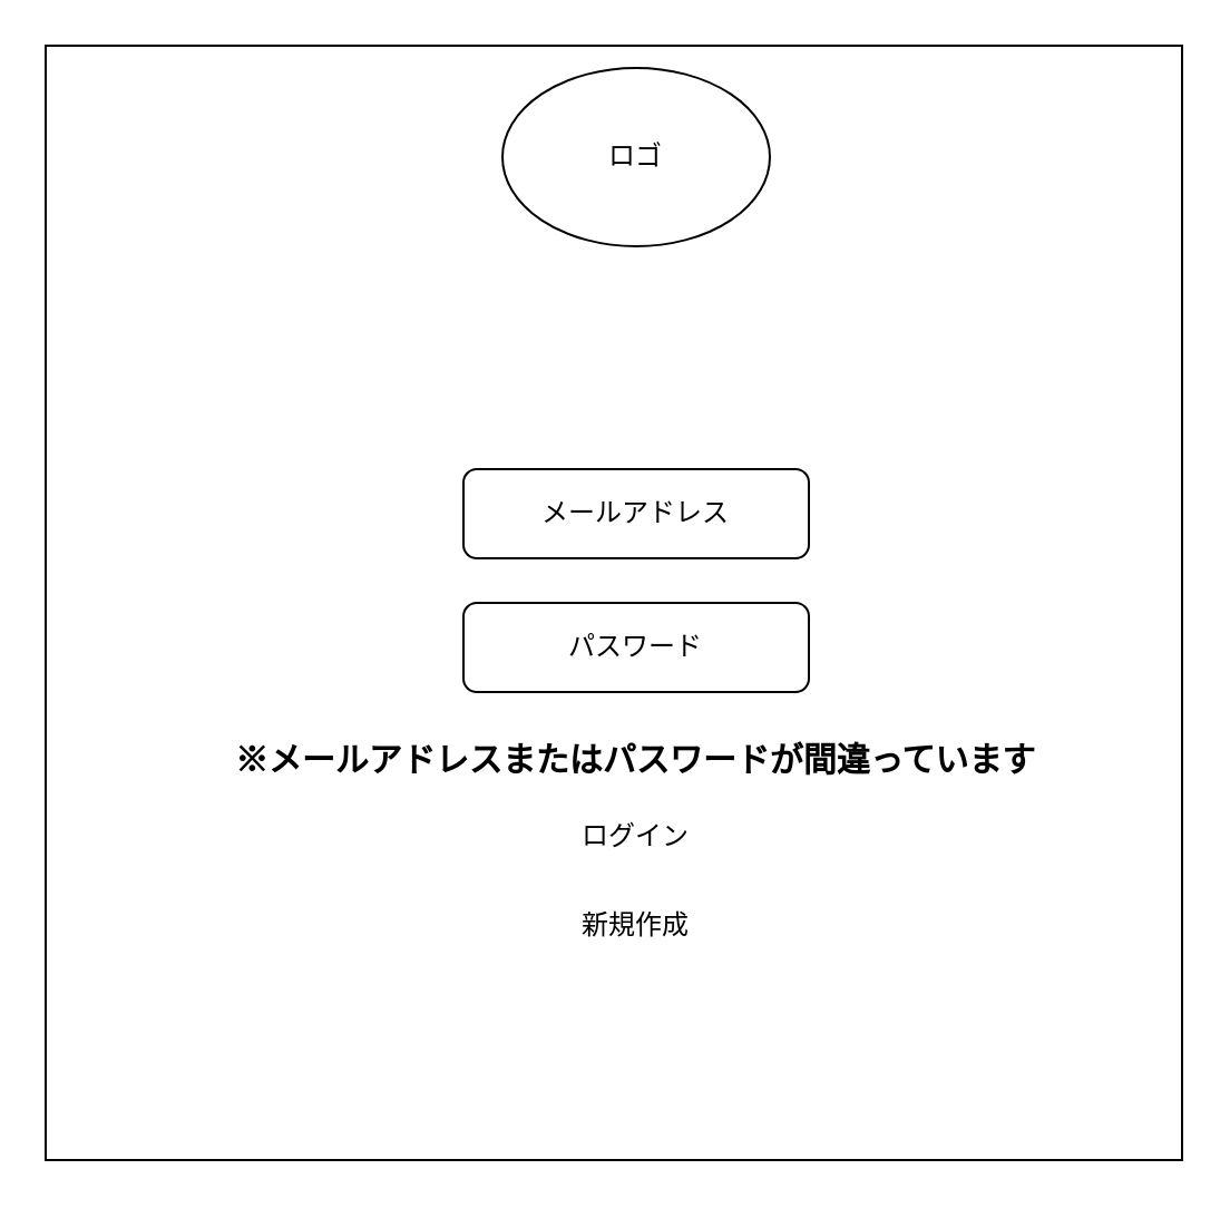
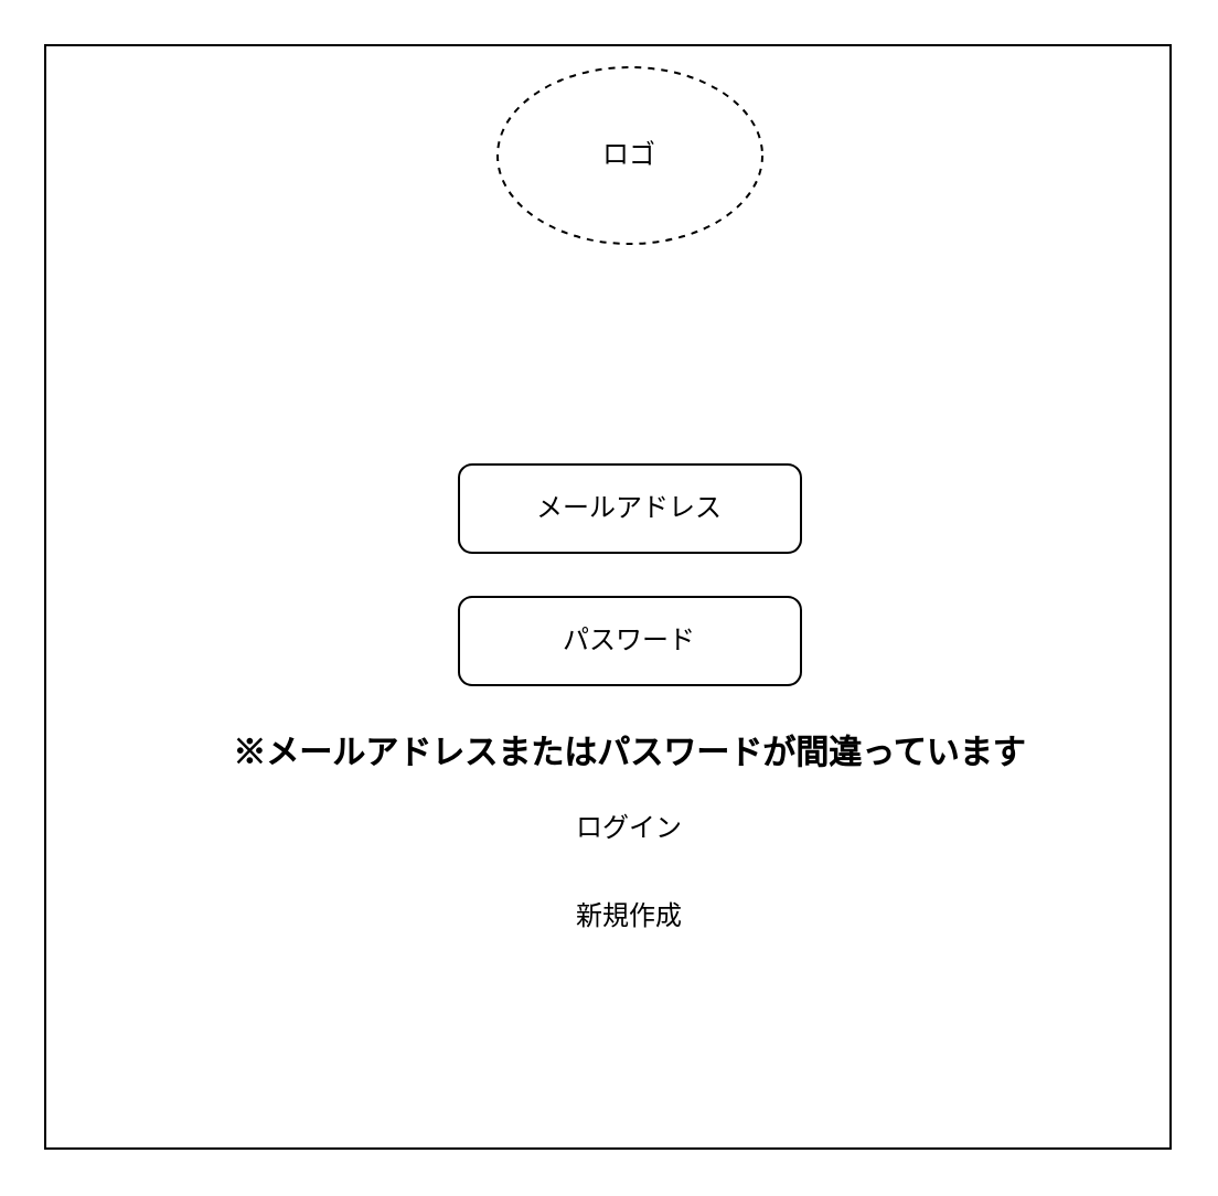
  <mxCell id="0" />
  <mxCell id="1" parent="0" />
  <mxCell id="2" value="" style="rounded=0;whiteSpace=wrap;html=1;" parent="1" vertex="1"><mxGeometry x="20" y="20" width="510" height="500" as="geometry" /></mxCell>
  <mxCell id="3" value="" style="rounded=1;whiteSpace=wrap;html=1;labelBackgroundColor=none;fillColor=none;gradientColor=none;" parent="1" vertex="1"><mxGeometry x="207.5" y="210" width="155" height="40" as="geometry" /></mxCell>
  <mxCell id="4" value="" style="rounded=1;whiteSpace=wrap;html=1;labelBackgroundColor=none;fillColor=none;gradientColor=none;" parent="1" vertex="1"><mxGeometry x="207.5" y="270" width="155" height="40" as="geometry" /></mxCell>
  <mxCell id="5" value="ログイン" style="text;html=1;strokeColor=none;fillColor=none;align=center;verticalAlign=middle;whiteSpace=wrap;rounded=0;labelBackgroundColor=none;" parent="1" vertex="1"><mxGeometry x="215" y="350" width="140" height="50" as="geometry" /></mxCell>
  <mxCell id="6" value="新規作成" style="text;html=1;strokeColor=none;fillColor=none;align=center;verticalAlign=middle;whiteSpace=wrap;rounded=0;labelBackgroundColor=none;" parent="1" vertex="1"><mxGeometry x="215" y="390" width="140" height="50" as="geometry" /></mxCell>
  <mxCell id="7" value="&lt;font style=&quot;vertical-align: inherit&quot;&gt;&lt;font style=&quot;vertical-align: inherit&quot;&gt;&lt;font style=&quot;vertical-align: inherit&quot;&gt;&lt;font style=&quot;vertical-align: inherit&quot;&gt;メールアドレス&lt;/font&gt;&lt;/font&gt;&lt;/font&gt;&lt;/font&gt;" style="text;html=1;strokeColor=none;fillColor=none;align=center;verticalAlign=middle;whiteSpace=wrap;rounded=0;labelBackgroundColor=none;" parent="1" vertex="1"><mxGeometry x="215" y="200" width="140" height="60" as="geometry" /></mxCell>
  <mxCell id="8" value="パスワード" style="text;html=1;strokeColor=none;fillColor=none;align=center;verticalAlign=middle;whiteSpace=wrap;rounded=0;labelBackgroundColor=none;" parent="1" vertex="1"><mxGeometry x="215" y="260" width="140" height="60" as="geometry" /></mxCell>
- <mxCell id="9" value="ロゴ" style="ellipse;whiteSpace=wrap;html=1;" parent="1" vertex="1"><mxGeometry x="225" y="30" width="120" height="80" as="geometry" /></mxCell>
+ <mxCell id="9" value="ロゴ" style="ellipse;whiteSpace=wrap;html=1;dashed=1;" parent="1" vertex="1"><mxGeometry x="225" y="30" width="120" height="80" as="geometry" /></mxCell>
  <mxCell id="10" value="&lt;font style=&quot;vertical-align: inherit&quot;&gt;&lt;font style=&quot;vertical-align: inherit&quot;&gt;&lt;font style=&quot;vertical-align: inherit&quot;&gt;&lt;font style=&quot;vertical-align: inherit&quot;&gt;&lt;font style=&quot;vertical-align: inherit&quot;&gt;&lt;font style=&quot;vertical-align: inherit&quot;&gt;※メールアドレスまたはパスワードが間違っています&lt;/font&gt;&lt;/font&gt;&lt;/font&gt;&lt;/font&gt;&lt;/font&gt;&lt;/font&gt;" style="text;html=1;strokeColor=none;fillColor=none;align=center;verticalAlign=middle;whiteSpace=wrap;rounded=0;fontStyle=1;fontSize=15;" vertex="1" parent="1"><mxGeometry x="100.77" y="320" width="368.45" height="40" as="geometry" /></mxCell>
